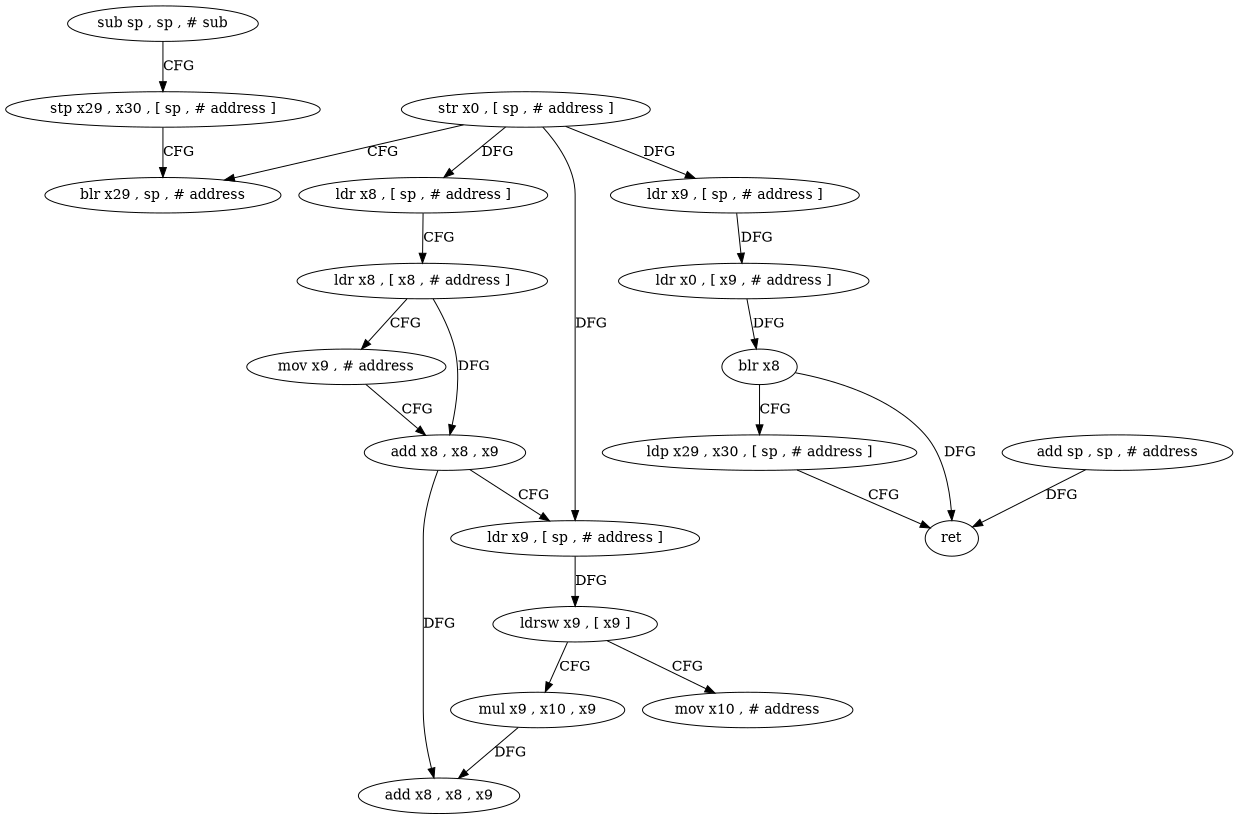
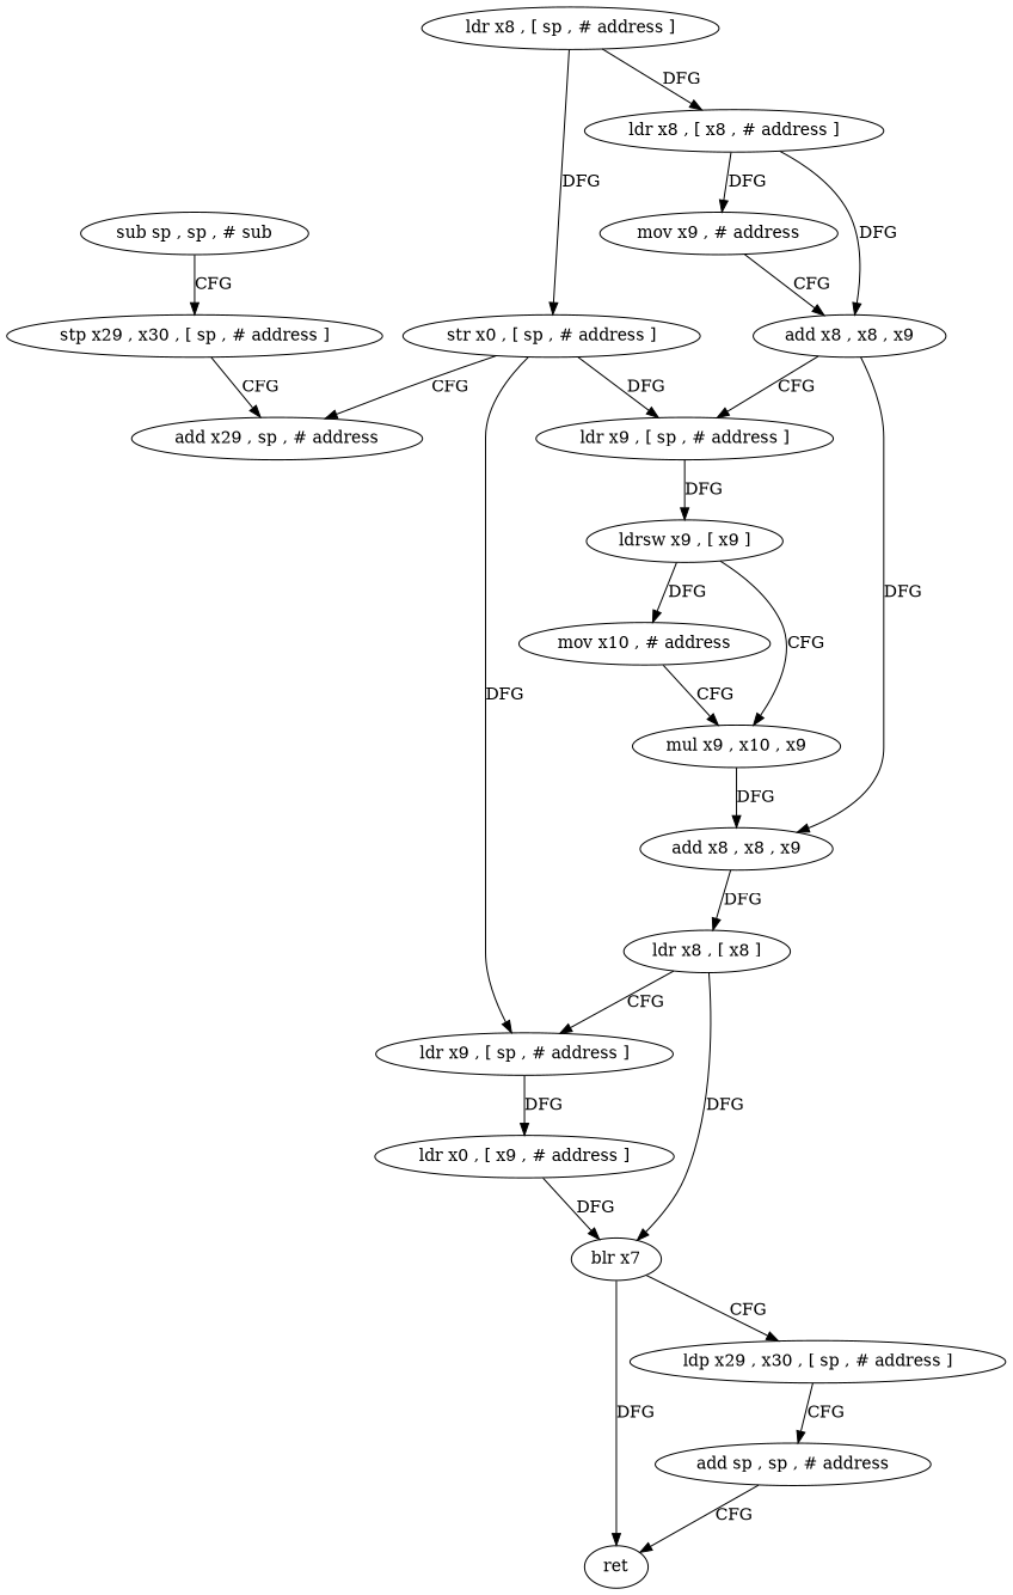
  digraph {
    fontname="DejaVu Serif"
    node [fontname="DejaVu Serif"]
    edge [fontname="DejaVu Serif"]
    n1 [label="sub sp , sp , # sub"]
    n2 [label="stp x29 , x30 , [ sp , # address ]"]
-   n3 [label="blr x29 , sp , # address"]
+   n3 [label="add x29 , sp , # address"]
    n4 [label="str x0 , [ sp , # address ]"]
    n5 [label="ldr x8 , [ sp , # address ]"]
    n6 [label="ldr x9 , [ sp , # address ]"]
    n7 [label="ldr x9 , [ sp , # address ]"]
    n8 [label="ldr x8 , [ x8 , # address ]"]
    n9 [label="ldrsw x9 , [ x9 ]"]
    n10 [label="ldr x0 , [ x9 , # address ]"]
    n11 [label="mov x9 , # address"]
    n12 [label="add x8 , x8 , x9"]
    n13 [label="add x8 , x8 , x9"]
+   n14 [label="ldr x8 , [ x8 ]"]
    n15 [label="mov x10 , # address"]
    n16 [label="mul x9 , x10 , x9"]
-   n17 [label="blr x8"]
+   n17 [label="blr x7"]
    n18 [label="ldp x29 , x30 , [ sp , # address ]"]
    n19 [label=ret]
    n20 [label="add sp , sp , # address"]
    n1 -> n2 [label=CFG]
    n2 -> n3 [label=CFG]
    n4 -> n3 [label=CFG]
-   n4 -> n5 [label=DFG]
+   n5 -> n4 [label=DFG]
    n4 -> n6 [label=DFG]
    n4 -> n7 [label=DFG]
-   n5 -> n8 [label=CFG]
+   n5 -> n8 [label=DFG]
    n6 -> n9 [label=DFG]
    n7 -> n10 [label=DFG]
-   n8 -> n11 [label=CFG]
+   n8 -> n11 [label=DFG]
    n8 -> n12 [label=DFG]
-   n9 -> n15 [label=CFG]
+   n9 -> n15 [label=DFG]
    n9 -> n16 [label=CFG]
    n10 -> n17 [label=DFG]
    n11 -> n12 [label=CFG]
    n12 -> n6 [label=CFG]
    n12 -> n13 [label=DFG]
+   n13 -> n14 [label=DFG]
+   n14 -> n7 [label=CFG]
+   n14 -> n17 [label=DFG]
+   n15 -> n16 [label=CFG]
    n16 -> n13 [label=DFG]
    n17 -> n18 [label=CFG]
    n17 -> n19 [label=DFG]
-   n18 -> n19 [label=CFG]
-   n20 -> n19 [label=DFG]
+   n18 -> n20 [label=CFG]
+   n20 -> n19 [label=CFG]
  }
